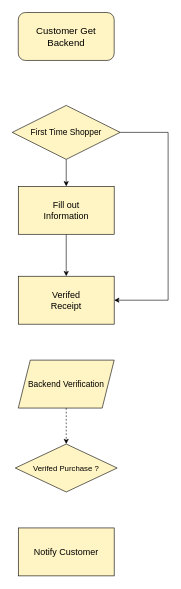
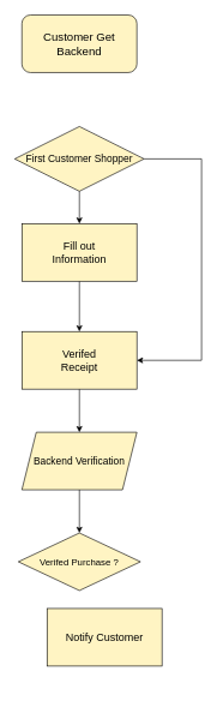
  <mxCell id="0" />
  <mxCell id="1" parent="0" />
  <mxCell id="2" value="Customer Get Backend" style="rounded=1;whiteSpace=wrap;html=1;fillColor=#FFF4C3;fontSize=16;" vertex="1" parent="1"><mxGeometry x="30" y="20" width="160" height="80" as="geometry" /></mxCell>
- <mxCell id="3" value="" style="edgeStyle=orthogonalEdgeStyle;rounded=0;orthogonalLoop=1;jettySize=auto;html=1;fontSize=13;dashed=1;" edge="1" parent="1" source="4" target="12"><mxGeometry relative="1" as="geometry" /></mxCell>
+ <mxCell id="3" value="" style="edgeStyle=orthogonalEdgeStyle;rounded=0;orthogonalLoop=1;jettySize=auto;html=1;fontSize=13;" edge="1" parent="1" source="4" target="12"><mxGeometry relative="1" as="geometry" /></mxCell>
  <mxCell id="4" value="Backend Verification" style="shape=parallelogram;perimeter=parallelogramPerimeter;whiteSpace=wrap;html=1;fixedSize=1;fillColor=#FFF4C3;fontSize=14;" vertex="1" parent="1"><mxGeometry x="30" y="600" width="160" height="80" as="geometry" /></mxCell>
+ <mxCell id="5" value="" style="edgeStyle=orthogonalEdgeStyle;rounded=0;orthogonalLoop=1;jettySize=auto;html=1;fontSize=13;" edge="1" parent="1" source="6" target="4"><mxGeometry relative="1" as="geometry" /></mxCell>
  <mxCell id="6" value="Verifed &lt;br style=&quot;font-size: 15px;&quot;&gt;Receipt" style="rounded=0;whiteSpace=wrap;html=1;fillColor=#FFF4C3;fontSize=15;" vertex="1" parent="1"><mxGeometry x="30" y="460" width="160" height="80" as="geometry" /></mxCell>
  <mxCell id="7" style="edgeStyle=orthogonalEdgeStyle;rounded=0;orthogonalLoop=1;jettySize=auto;html=1;fontSize=14;" edge="1" parent="1" source="9" target="11"><mxGeometry relative="1" as="geometry" /></mxCell>
  <mxCell id="8" style="edgeStyle=orthogonalEdgeStyle;rounded=0;orthogonalLoop=1;jettySize=auto;html=1;exitX=1;exitY=0.5;exitDx=0;exitDy=0;entryX=1;entryY=0.5;entryDx=0;entryDy=0;fontSize=14;" edge="1" parent="1" source="9" target="6"><mxGeometry relative="1" as="geometry"><Array as="points"><mxPoint x="280" y="220" /><mxPoint x="280" y="500" /></Array></mxGeometry></mxCell>
- <mxCell id="9" value="First Time Shopper" style="rhombus;whiteSpace=wrap;html=1;fillColor=#FFF4C3;fontSize=14;" vertex="1" parent="1"><mxGeometry x="20" y="175" width="180" height="90" as="geometry" /></mxCell>
+ <mxCell id="9" value="First Customer Shopper" style="rhombus;whiteSpace=wrap;html=1;fillColor=#FFF4C3;fontSize=14;" vertex="1" parent="1"><mxGeometry x="20" y="175" width="180" height="90" as="geometry" /></mxCell>
  <mxCell id="10" value="" style="edgeStyle=orthogonalEdgeStyle;rounded=0;orthogonalLoop=1;jettySize=auto;html=1;fontSize=14;" edge="1" parent="1" source="11" target="6"><mxGeometry relative="1" as="geometry" /></mxCell>
  <mxCell id="11" value="Fill out &lt;br style=&quot;font-size: 15px;&quot;&gt;Information" style="rounded=0;whiteSpace=wrap;html=1;fillColor=#FFF4C3;fontSize=15;" vertex="1" parent="1"><mxGeometry x="30" y="310" width="160" height="80" as="geometry" /></mxCell>
  <mxCell id="12" value="Verifed Purchase ?" style="rhombus;whiteSpace=wrap;html=1;fontSize=13;fillColor=#FFF4C3;" vertex="1" parent="1"><mxGeometry x="25" y="740" width="170" height="80" as="geometry" /></mxCell>
- <mxCell id="13" value="Notify Customer" style="rounded=0;whiteSpace=wrap;html=1;fillColor=#FFF4C3;fontSize=15;" vertex="1" parent="1"><mxGeometry x="30" y="880" width="160" height="80" as="geometry" /></mxCell>
+ <mxCell id="13" value="Notify Customer" style="rounded=0;whiteSpace=wrap;html=1;fillColor=#FFF4C3;fontSize=15;" vertex="1" parent="1"><mxGeometry x="65" y="845" width="160" height="80" as="geometry" /></mxCell>
